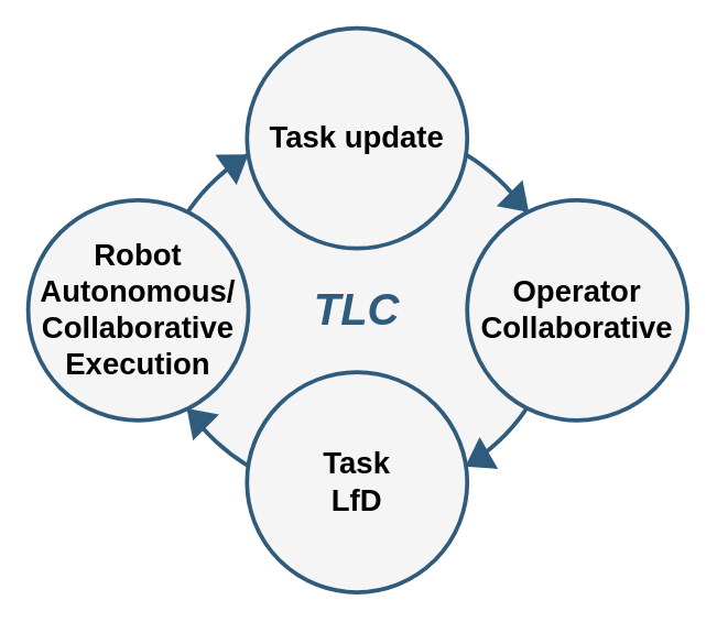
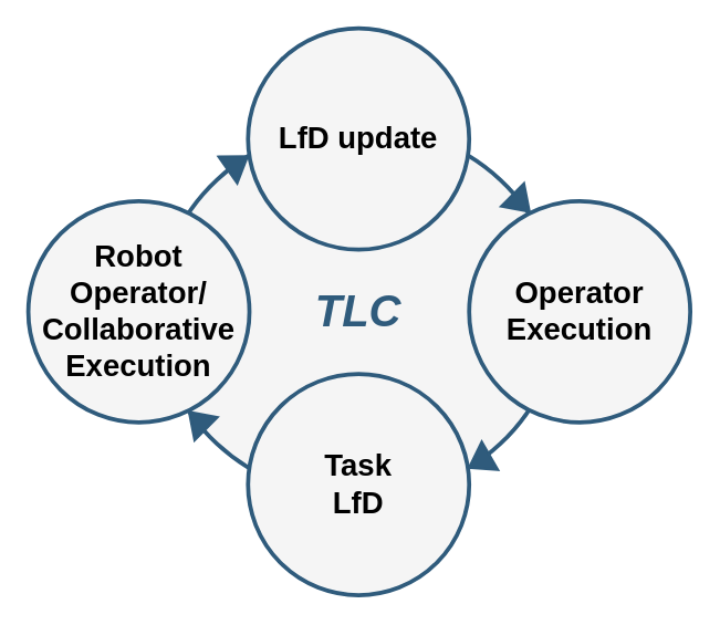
  <mxCell id="0" />
  <mxCell id="1" parent="0" />
  <mxCell id="2" value="TLC" style="ellipse;whiteSpace=wrap;html=1;rounded=0;shadow=0;dashed=0;comic=0;fontFamily=Helvetica;fontSize=32;fontColor=#2F5B7C;fillColor=#f5f5f5;strokeColor=#2F5B7C;fontStyle=3;strokeWidth=3;labelBorderColor=none;" vertex="1" parent="1"><mxGeometry x="114" y="90" width="290" height="270" as="geometry" /></mxCell>
- <mxCell id="3" value="Task update" style="ellipse;whiteSpace=wrap;html=1;rounded=0;shadow=0;dashed=0;comic=0;fontFamily=Helvetica;fontSize=22;fontColor=#000000;fillColor=#f5f5f5;strokeColor=#2F5B7C;fontStyle=1;strokeWidth=3;" vertex="1" parent="1"><mxGeometry x="179" y="20" width="160" height="160" as="geometry" /></mxCell>
+ <mxCell id="3" value="LfD update" style="ellipse;whiteSpace=wrap;html=1;rounded=0;shadow=0;dashed=0;comic=0;fontFamily=Helvetica;fontSize=22;fontColor=#000000;fillColor=#f5f5f5;strokeColor=#2F5B7C;fontStyle=1;strokeWidth=3;" vertex="1" parent="1"><mxGeometry x="179" y="20" width="160" height="160" as="geometry" /></mxCell>
  <mxCell id="4" value="Task&lt;div&gt;LfD&lt;/div&gt;" style="ellipse;whiteSpace=wrap;html=1;rounded=0;shadow=0;dashed=0;comic=0;fontFamily=Helvetica;fontSize=22;fontColor=#000000;fillColor=#f5f5f5;strokeColor=#2F5B7C;fontStyle=1;strokeWidth=3;" vertex="1" parent="1"><mxGeometry x="179" y="270" width="160" height="160" as="geometry" /></mxCell>
- <mxCell id="5" value="Operator&lt;br&gt;Collaborative" style="ellipse;whiteSpace=wrap;html=1;rounded=0;shadow=0;dashed=0;comic=0;fontFamily=Helvetica;fontSize=22;fontColor=#000000;fillColor=#f5f5f5;strokeColor=#2F5B7C;fontStyle=1;strokeWidth=3;" vertex="1" parent="1"><mxGeometry x="339" y="145" width="160" height="160" as="geometry" /></mxCell>
- <mxCell id="6" value="Robot&lt;br&gt;Autonomous/&lt;br&gt;Collaborative&lt;div&gt;Execution&lt;/div&gt;" style="ellipse;whiteSpace=wrap;html=1;rounded=0;shadow=0;dashed=0;comic=0;fontFamily=Helvetica;fontSize=22;fontColor=#000000;fillColor=#f5f5f5;strokeColor=#2F5B7C;fontStyle=1;strokeWidth=3;" vertex="1" parent="1"><mxGeometry x="20" y="145" width="160" height="160" as="geometry" /></mxCell>
+ <mxCell id="5" value="Operator&lt;br&gt;Execution" style="ellipse;whiteSpace=wrap;html=1;rounded=0;shadow=0;dashed=0;comic=0;fontFamily=Helvetica;fontSize=22;fontColor=#000000;fillColor=#f5f5f5;strokeColor=#2F5B7C;fontStyle=1;strokeWidth=3;" vertex="1" parent="1"><mxGeometry x="339" y="145" width="160" height="160" as="geometry" /></mxCell>
+ <mxCell id="6" value="Robot&lt;br&gt;Operator/&lt;br&gt;Collaborative&lt;div&gt;Execution&lt;/div&gt;" style="ellipse;whiteSpace=wrap;html=1;rounded=0;shadow=0;dashed=0;comic=0;fontFamily=Helvetica;fontSize=22;fontColor=#000000;fillColor=#f5f5f5;strokeColor=#2F5B7C;fontStyle=1;strokeWidth=3;" vertex="1" parent="1"><mxGeometry x="20" y="145" width="160" height="160" as="geometry" /></mxCell>
  <mxCell id="7" value="" style="triangle;whiteSpace=wrap;html=1;rotation=-35;strokeWidth=2;strokeColor=#2F5B7C;fillColor=#2F5B7C;" vertex="1" parent="1"><mxGeometry x="163" y="106" width="17" height="23" as="geometry" /></mxCell>
  <mxCell id="8" value="" style="triangle;whiteSpace=wrap;html=1;rotation=45;strokeWidth=2;strokeColor=#2F5B7C;fillColor=#2F5B7C;" vertex="1" parent="1"><mxGeometry x="368" y="135" width="17" height="23" as="geometry" /></mxCell>
  <mxCell id="9" value="" style="triangle;whiteSpace=wrap;html=1;rotation=-210;strokeWidth=2;strokeColor=#2F5B7C;fillColor=#2F5B7C;" vertex="1" parent="1"><mxGeometry x="338" y="322" width="17" height="23" as="geometry" /></mxCell>
  <mxCell id="10" value="" style="triangle;whiteSpace=wrap;html=1;rotation=-135;strokeWidth=2;strokeColor=#2F5B7C;fillColor=#2F5B7C;" vertex="1" parent="1"><mxGeometry x="134" y="292" width="17" height="23" as="geometry" /></mxCell>
